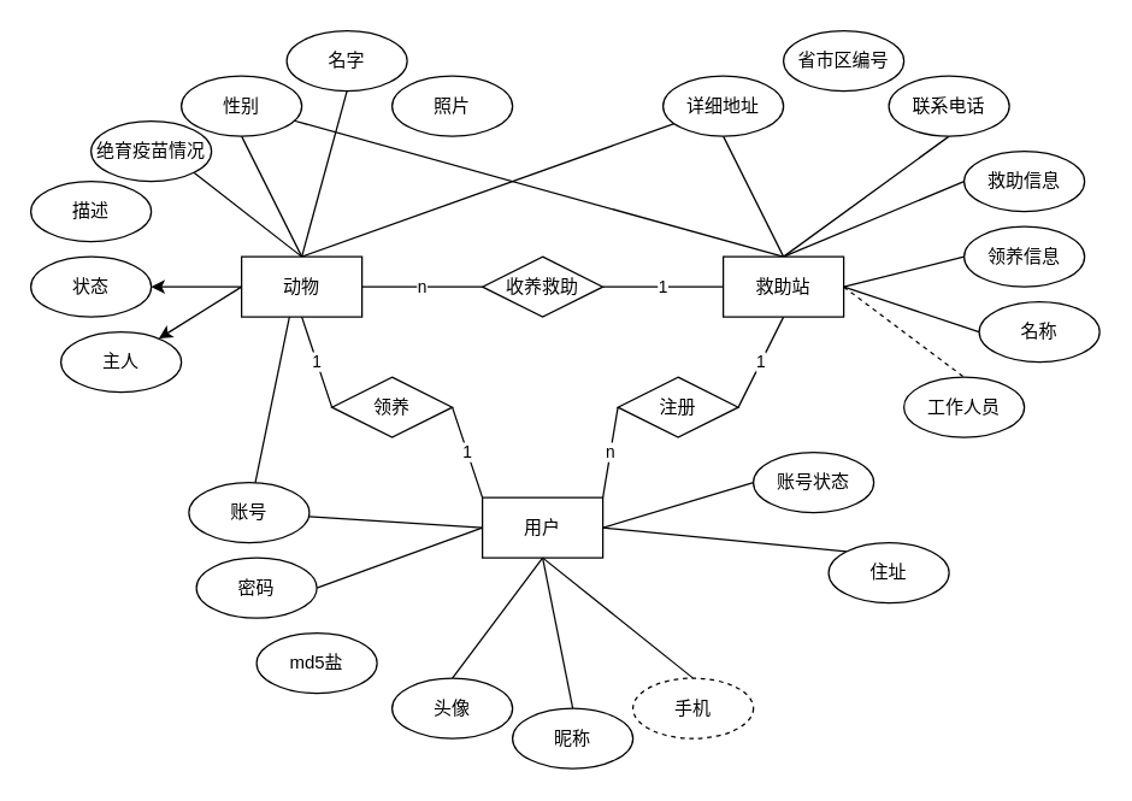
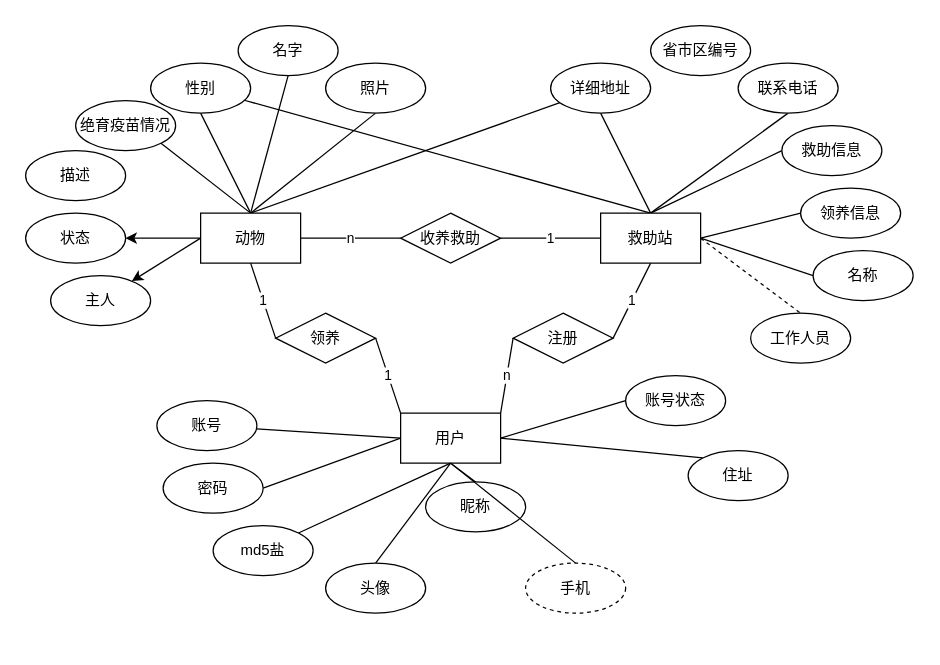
  <mxCell id="0" />
  <mxCell id="1" parent="0" />
  <mxCell id="2" style="edgeStyle=none;rounded=0;orthogonalLoop=1;jettySize=auto;html=1;exitX=0.5;exitY=0;exitDx=0;exitDy=0;endArrow=none;endFill=0;" edge="1" parent="1" source="9" target="34"><mxGeometry relative="1" as="geometry" /></mxCell>
  <mxCell id="3" style="edgeStyle=none;rounded=0;orthogonalLoop=1;jettySize=auto;html=1;exitX=0.5;exitY=0;exitDx=0;exitDy=0;entryX=1;entryY=1;entryDx=0;entryDy=0;endArrow=none;endFill=0;" edge="1" parent="1" source="9" target="29"><mxGeometry relative="1" as="geometry" /></mxCell>
  <mxCell id="4" style="edgeStyle=none;rounded=0;orthogonalLoop=1;jettySize=auto;html=1;exitX=0.5;exitY=0;exitDx=0;exitDy=0;entryX=0.5;entryY=1;entryDx=0;entryDy=0;endArrow=none;endFill=0;" edge="1" parent="1" source="9" target="30"><mxGeometry relative="1" as="geometry" /></mxCell>
  <mxCell id="5" style="edgeStyle=none;rounded=0;orthogonalLoop=1;jettySize=auto;html=1;exitX=0.5;exitY=0;exitDx=0;exitDy=0;entryX=0.5;entryY=1;entryDx=0;entryDy=0;endArrow=none;endFill=0;" edge="1" parent="1" source="9" target="27"><mxGeometry relative="1" as="geometry" /></mxCell>
- <mxCell id="6" style="edgeStyle=none;rounded=0;orthogonalLoop=1;jettySize=auto;html=1;exitX=0.5;exitY=0;exitDx=0;exitDy=0;endArrow=none;endFill=0;" edge="1" parent="1" source="9" target="47"><mxGeometry relative="1" as="geometry" /></mxCell>
+ <mxCell id="6" style="edgeStyle=none;rounded=0;orthogonalLoop=1;jettySize=auto;html=1;exitX=0.5;exitY=0;exitDx=0;exitDy=0;entryX=0.5;entryY=1;entryDx=0;entryDy=0;endArrow=none;endFill=0;" edge="1" parent="1" source="9" target="31"><mxGeometry relative="1" as="geometry" /></mxCell>
  <mxCell id="7" style="edgeStyle=none;rounded=0;orthogonalLoop=1;jettySize=auto;html=1;exitX=0;exitY=0.5;exitDx=0;exitDy=0;" edge="1" parent="1" source="9" target="38"><mxGeometry relative="1" as="geometry" /></mxCell>
  <mxCell id="8" style="edgeStyle=none;rounded=0;orthogonalLoop=1;jettySize=auto;html=1;exitX=0;exitY=0.5;exitDx=0;exitDy=0;" edge="1" parent="1" source="9" target="37"><mxGeometry relative="1" as="geometry" /></mxCell>
  <mxCell id="9" value="动物" style="rounded=0;whiteSpace=wrap;html=1;" vertex="1" parent="1"><mxGeometry x="160" y="170" width="80" height="40" as="geometry" /></mxCell>
  <mxCell id="10" value="1" style="edgeStyle=none;rounded=0;orthogonalLoop=1;jettySize=auto;html=1;exitX=0;exitY=0;exitDx=0;exitDy=0;entryX=1;entryY=0.5;entryDx=0;entryDy=0;endArrow=none;endFill=0;" edge="1" parent="1" source="12" target="24"><mxGeometry relative="1" as="geometry" /></mxCell>
  <mxCell id="11" style="edgeStyle=none;rounded=0;orthogonalLoop=1;jettySize=auto;html=1;exitX=0;exitY=0.5;exitDx=0;exitDy=0;endArrow=none;endFill=0;" edge="1" parent="1" source="12" target="47"><mxGeometry relative="1" as="geometry" /></mxCell>
  <mxCell id="12" value="用户" style="rounded=0;whiteSpace=wrap;html=1;" vertex="1" parent="1"><mxGeometry x="320" y="330" width="80" height="40" as="geometry" /></mxCell>
  <mxCell id="13" value="1" style="edgeStyle=none;rounded=0;orthogonalLoop=1;jettySize=auto;html=1;exitX=0;exitY=0.5;exitDx=0;exitDy=0;entryX=1;entryY=0.5;entryDx=0;entryDy=0;endArrow=none;endFill=0;" edge="1" parent="1" source="22" target="33"><mxGeometry relative="1" as="geometry" /></mxCell>
  <mxCell id="14" value="1" style="edgeStyle=none;rounded=0;orthogonalLoop=1;jettySize=auto;html=1;exitX=0.5;exitY=1;exitDx=0;exitDy=0;entryX=1;entryY=0.5;entryDx=0;entryDy=0;endArrow=none;endFill=0;" edge="1" parent="1" source="22" target="26"><mxGeometry relative="1" as="geometry" /></mxCell>
  <mxCell id="15" style="edgeStyle=none;rounded=0;orthogonalLoop=1;jettySize=auto;html=1;exitX=0.5;exitY=0;exitDx=0;exitDy=0;entryX=0.5;entryY=1;entryDx=0;entryDy=0;endArrow=none;endFill=0;" edge="1" parent="1" source="22" target="34"><mxGeometry relative="1" as="geometry" /></mxCell>
  <mxCell id="16" style="edgeStyle=none;rounded=0;orthogonalLoop=1;jettySize=auto;html=1;exitX=0.5;exitY=0;exitDx=0;exitDy=0;endArrow=none;endFill=0;" edge="1" parent="1" source="22" target="30"><mxGeometry relative="1" as="geometry" /></mxCell>
  <mxCell id="17" style="edgeStyle=none;rounded=0;orthogonalLoop=1;jettySize=auto;html=1;exitX=0.5;exitY=0;exitDx=0;exitDy=0;entryX=0.5;entryY=1;entryDx=0;entryDy=0;endArrow=none;endFill=0;" edge="1" parent="1" source="22" target="39"><mxGeometry relative="1" as="geometry" /></mxCell>
  <mxCell id="18" style="edgeStyle=none;rounded=0;orthogonalLoop=1;jettySize=auto;html=1;exitX=0.5;exitY=0;exitDx=0;exitDy=0;entryX=0;entryY=0.5;entryDx=0;entryDy=0;endArrow=none;endFill=0;" edge="1" parent="1" source="22" target="36"><mxGeometry relative="1" as="geometry" /></mxCell>
  <mxCell id="19" style="edgeStyle=none;rounded=0;orthogonalLoop=1;jettySize=auto;html=1;exitX=1;exitY=0.5;exitDx=0;exitDy=0;entryX=0;entryY=0.5;entryDx=0;entryDy=0;endArrow=none;endFill=0;" edge="1" parent="1" source="22" target="45"><mxGeometry relative="1" as="geometry" /></mxCell>
  <mxCell id="20" style="edgeStyle=none;rounded=0;orthogonalLoop=1;jettySize=auto;html=1;exitX=1;exitY=0.5;exitDx=0;exitDy=0;entryX=0;entryY=0.5;entryDx=0;entryDy=0;endArrow=none;endFill=0;" edge="1" parent="1" source="22" target="40"><mxGeometry relative="1" as="geometry" /></mxCell>
  <mxCell id="21" style="edgeStyle=none;rounded=0;orthogonalLoop=1;jettySize=auto;html=1;exitX=1;exitY=0.5;exitDx=0;exitDy=0;entryX=0.5;entryY=0;entryDx=0;entryDy=0;endArrow=none;endFill=0;dashed=1;" edge="1" parent="1" source="22" target="44"><mxGeometry relative="1" as="geometry" /></mxCell>
  <mxCell id="22" value="救助站" style="rounded=0;whiteSpace=wrap;html=1;" vertex="1" parent="1"><mxGeometry x="480" y="170" width="80" height="40" as="geometry" /></mxCell>
  <mxCell id="23" value="1" style="edgeStyle=none;rounded=0;orthogonalLoop=1;jettySize=auto;html=1;exitX=0;exitY=0.5;exitDx=0;exitDy=0;entryX=0.5;entryY=1;entryDx=0;entryDy=0;endArrow=none;endFill=0;" edge="1" parent="1" source="24" target="9"><mxGeometry relative="1" as="geometry" /></mxCell>
  <mxCell id="24" value="领养" style="rhombus;whiteSpace=wrap;html=1;" vertex="1" parent="1"><mxGeometry x="220" y="250" width="80" height="40" as="geometry" /></mxCell>
  <mxCell id="25" value="n" style="edgeStyle=none;rounded=0;orthogonalLoop=1;jettySize=auto;html=1;exitX=0;exitY=0.5;exitDx=0;exitDy=0;entryX=1;entryY=0;entryDx=0;entryDy=0;endArrow=none;endFill=0;" edge="1" parent="1" source="26" target="12"><mxGeometry relative="1" as="geometry" /></mxCell>
  <mxCell id="26" value="注册" style="rhombus;whiteSpace=wrap;html=1;" vertex="1" parent="1"><mxGeometry x="410" y="250" width="80" height="40" as="geometry" /></mxCell>
  <mxCell id="27" value="名字" style="ellipse;whiteSpace=wrap;html=1;" vertex="1" parent="1"><mxGeometry x="190" y="20" width="80" height="40" as="geometry" /></mxCell>
  <mxCell id="28" value="描述" style="ellipse;whiteSpace=wrap;html=1;" vertex="1" parent="1"><mxGeometry x="20" y="120" width="80" height="40" as="geometry" /></mxCell>
  <mxCell id="29" value="绝育疫苗情况" style="ellipse;whiteSpace=wrap;html=1;" vertex="1" parent="1"><mxGeometry x="60" y="80" width="80" height="40" as="geometry" /></mxCell>
  <mxCell id="30" value="性别" style="ellipse;whiteSpace=wrap;html=1;" vertex="1" parent="1"><mxGeometry x="120" y="50" width="80" height="40" as="geometry" /></mxCell>
  <mxCell id="31" value="照片" style="ellipse;whiteSpace=wrap;html=1;" vertex="1" parent="1"><mxGeometry x="260" y="50" width="80" height="40" as="geometry" /></mxCell>
  <mxCell id="32" value="n" style="edgeStyle=none;rounded=0;orthogonalLoop=1;jettySize=auto;html=1;exitX=0;exitY=0.5;exitDx=0;exitDy=0;entryX=1;entryY=0.5;entryDx=0;entryDy=0;endArrow=none;endFill=0;" edge="1" parent="1" source="33" target="9"><mxGeometry relative="1" as="geometry" /></mxCell>
  <mxCell id="33" value="收养救助" style="rhombus;whiteSpace=wrap;html=1;" vertex="1" parent="1"><mxGeometry x="320" y="170" width="80" height="40" as="geometry" /></mxCell>
  <mxCell id="34" value="详细地址" style="ellipse;whiteSpace=wrap;html=1;" vertex="1" parent="1"><mxGeometry x="440" y="50" width="80" height="40" as="geometry" /></mxCell>
  <mxCell id="35" value="省市区编号" style="ellipse;whiteSpace=wrap;html=1;" vertex="1" parent="1"><mxGeometry x="520" y="20" width="80" height="40" as="geometry" /></mxCell>
- <mxCell id="36" value="救助信息" style="ellipse;whiteSpace=wrap;html=1;" vertex="1" parent="1"><mxGeometry x="640" y="100" width="80" height="40" as="geometry" /></mxCell>
+ <mxCell id="36" value="救助信息" style="ellipse;whiteSpace=wrap;html=1;" vertex="1" parent="1"><mxGeometry x="625" y="100" width="80" height="40" as="geometry" /></mxCell>
  <mxCell id="37" value="主人" style="ellipse;whiteSpace=wrap;html=1;" vertex="1" parent="1"><mxGeometry x="40" y="220" width="80" height="40" as="geometry" /></mxCell>
  <mxCell id="38" value="状态" style="ellipse;whiteSpace=wrap;html=1;" vertex="1" parent="1"><mxGeometry x="20" y="170" width="80" height="40" as="geometry" /></mxCell>
  <mxCell id="39" value="联系电话" style="ellipse;whiteSpace=wrap;html=1;" vertex="1" parent="1"><mxGeometry x="590" y="50" width="80" height="40" as="geometry" /></mxCell>
  <mxCell id="40" value="领养信息" style="ellipse;whiteSpace=wrap;html=1;" vertex="1" parent="1"><mxGeometry x="640" y="150" width="80" height="40" as="geometry" /></mxCell>
  <mxCell id="41" style="edgeStyle=none;rounded=0;orthogonalLoop=1;jettySize=auto;html=1;exitX=0.5;exitY=0;exitDx=0;exitDy=0;" edge="1" parent="1" source="40" target="40"><mxGeometry relative="1" as="geometry" /></mxCell>
  <mxCell id="42" style="edgeStyle=none;rounded=0;orthogonalLoop=1;jettySize=auto;html=1;exitX=1;exitY=0.5;exitDx=0;exitDy=0;endArrow=none;endFill=0;" edge="1" parent="1" source="43"><mxGeometry relative="1" as="geometry"><mxPoint x="320" y="350" as="targetPoint" /></mxGeometry></mxCell>
  <mxCell id="43" value="密码" style="ellipse;whiteSpace=wrap;html=1;" vertex="1" parent="1"><mxGeometry x="130" y="370" width="80" height="40" as="geometry" /></mxCell>
  <mxCell id="44" value="工作人员" style="ellipse;whiteSpace=wrap;html=1;" vertex="1" parent="1"><mxGeometry x="600" y="250" width="80" height="40" as="geometry" /></mxCell>
  <mxCell id="45" value="名称" style="ellipse;whiteSpace=wrap;html=1;" vertex="1" parent="1"><mxGeometry x="650" y="200" width="80" height="40" as="geometry" /></mxCell>
  <mxCell id="46" style="edgeStyle=none;rounded=0;orthogonalLoop=1;jettySize=auto;html=1;exitX=0.5;exitY=0;exitDx=0;exitDy=0;" edge="1" parent="1" source="36" target="36"><mxGeometry relative="1" as="geometry" /></mxCell>
  <mxCell id="47" value="账号" style="ellipse;whiteSpace=wrap;html=1;" vertex="1" parent="1"><mxGeometry x="125" y="320" width="80" height="40" as="geometry" /></mxCell>
+ <mxCell id="48" style="edgeStyle=none;rounded=0;orthogonalLoop=1;jettySize=auto;html=1;exitX=1;exitY=0;exitDx=0;exitDy=0;entryX=0.5;entryY=1;entryDx=0;entryDy=0;endArrow=none;endFill=0;" edge="1" parent="1" source="49" target="12"><mxGeometry relative="1" as="geometry" /></mxCell>
  <mxCell id="49" value="md5盐" style="ellipse;whiteSpace=wrap;html=1;" vertex="1" parent="1"><mxGeometry x="170" y="420" width="80" height="40" as="geometry" /></mxCell>
  <mxCell id="50" style="edgeStyle=none;rounded=0;orthogonalLoop=1;jettySize=auto;html=1;exitX=0.5;exitY=0;exitDx=0;exitDy=0;endArrow=none;endFill=0;" edge="1" parent="1" source="51"><mxGeometry relative="1" as="geometry"><mxPoint x="360" y="370" as="targetPoint" /></mxGeometry></mxCell>
  <mxCell id="51" value="头像" style="ellipse;whiteSpace=wrap;html=1;" vertex="1" parent="1"><mxGeometry x="260" y="450" width="80" height="40" as="geometry" /></mxCell>
  <mxCell id="52" style="edgeStyle=none;rounded=0;orthogonalLoop=1;jettySize=auto;html=1;exitX=0.5;exitY=0;exitDx=0;exitDy=0;endArrow=none;endFill=0;" edge="1" parent="1" source="53"><mxGeometry relative="1" as="geometry"><mxPoint x="360" y="370" as="targetPoint" /></mxGeometry></mxCell>
- <mxCell id="53" value="昵称" style="ellipse;whiteSpace=wrap;html=1;" vertex="1" parent="1"><mxGeometry x="340" y="470" width="80" height="40" as="geometry" /></mxCell>
+ <mxCell id="53" value="昵称" style="ellipse;whiteSpace=wrap;html=1;" vertex="1" parent="1"><mxGeometry x="340" y="385" width="80" height="40" as="geometry" /></mxCell>
  <mxCell id="54" style="edgeStyle=none;rounded=0;orthogonalLoop=1;jettySize=auto;html=1;exitX=0.5;exitY=0;exitDx=0;exitDy=0;endArrow=none;endFill=0;" edge="1" parent="1" source="55"><mxGeometry relative="1" as="geometry"><mxPoint x="360" y="370" as="targetPoint" /></mxGeometry></mxCell>
  <mxCell id="55" value="手机" style="ellipse;whiteSpace=wrap;html=1;dashed=1;" vertex="1" parent="1"><mxGeometry x="420" y="450" width="80" height="40" as="geometry" /></mxCell>
  <mxCell id="56" style="edgeStyle=none;rounded=0;orthogonalLoop=1;jettySize=auto;html=1;exitX=0;exitY=0;exitDx=0;exitDy=0;endArrow=none;endFill=0;" edge="1" parent="1" source="57"><mxGeometry relative="1" as="geometry"><mxPoint x="400" y="350" as="targetPoint" /></mxGeometry></mxCell>
  <mxCell id="57" value="住址" style="ellipse;whiteSpace=wrap;html=1;" vertex="1" parent="1"><mxGeometry x="550" y="360" width="80" height="40" as="geometry" /></mxCell>
  <mxCell id="58" style="edgeStyle=none;rounded=0;orthogonalLoop=1;jettySize=auto;html=1;exitX=0;exitY=0.5;exitDx=0;exitDy=0;endArrow=none;endFill=0;" edge="1" parent="1" source="59"><mxGeometry relative="1" as="geometry"><mxPoint x="400" y="350" as="targetPoint" /></mxGeometry></mxCell>
  <mxCell id="59" value="账号状态" style="ellipse;whiteSpace=wrap;html=1;" vertex="1" parent="1"><mxGeometry x="500" y="300" width="80" height="40" as="geometry" /></mxCell>
